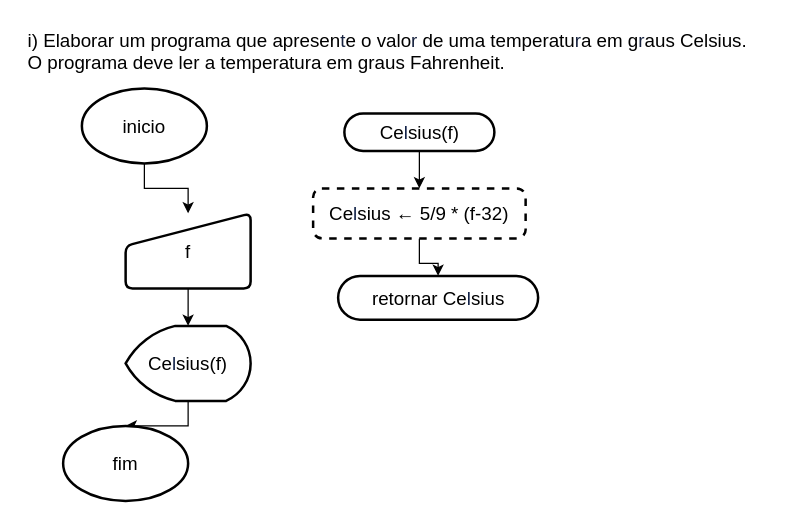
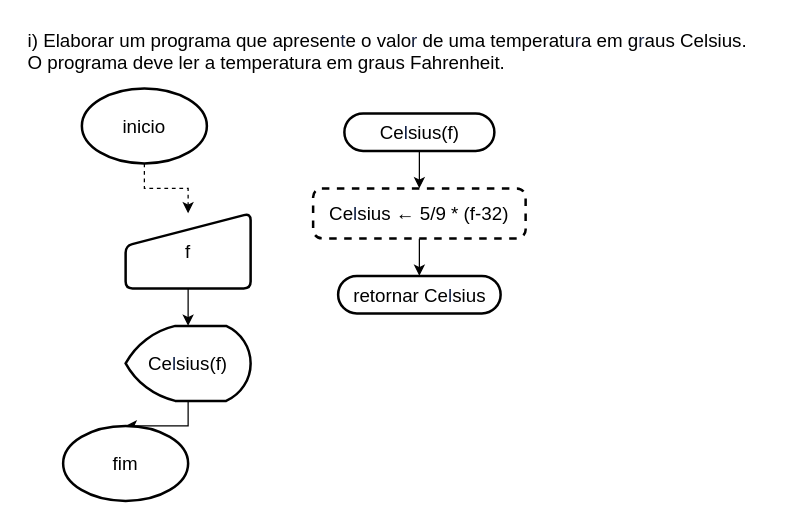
  <mxCell id="0" />
  <mxCell id="1" parent="0" />
  <mxCell id="2" value="&lt;span class=&quot;fontstyle0&quot; style=&quot;font-size: 15px;&quot;&gt;i)&amp;nbsp;&lt;/span&gt;&lt;span class=&quot;fontstyle0&quot;&gt;Elaborar um programa que apresen&lt;/span&gt;&lt;span style=&quot;color:rgb(22,33,61);&quot; class=&quot;fontstyle0&quot;&gt;t&lt;/span&gt;&lt;span class=&quot;fontstyle0&quot;&gt;e o valo&lt;/span&gt;&lt;span style=&quot;color:rgb(22,33,61);&quot; class=&quot;fontstyle0&quot;&gt;r &lt;/span&gt;&lt;span class=&quot;fontstyle0&quot;&gt;de uma temperatu&lt;/span&gt;&lt;span style=&quot;color:rgb(22,33,61);&quot; class=&quot;fontstyle0&quot;&gt;r&lt;/span&gt;&lt;span class=&quot;fontstyle0&quot;&gt;a em g&lt;/span&gt;&lt;span style=&quot;color:rgb(22,33,61);&quot; class=&quot;fontstyle0&quot;&gt;r&lt;/span&gt;&lt;span class=&quot;fontstyle0&quot;&gt;aus Celsius.&lt;br&gt;O programa deve ler a temperatura em graus Fahrenheit.&lt;/span&gt; " style="text;html=1;align=left;verticalAlign=middle;resizable=0;points=[];autosize=1;strokeColor=none;fillColor=none;fontSize=15;" parent="1" vertex="1"><mxGeometry y="20" width="590" height="40" as="geometry" x="20" /></mxCell>
  <mxCell id="3" value="" style="edgeStyle=orthogonalEdgeStyle;rounded=0;orthogonalLoop=1;jettySize=auto;html=1;fontSize=15;" parent="1" source="4" target="7" edge="1"><mxGeometry relative="1" as="geometry" /></mxCell>
  <mxCell id="4" value="&lt;span style=&quot;text-align: left;&quot; class=&quot;fontstyle0&quot;&gt;Ce&lt;/span&gt;&lt;span style=&quot;text-align: left; color: rgb(17, 33, 71);&quot; class=&quot;fontstyle0&quot;&gt;l&lt;/span&gt;&lt;span style=&quot;text-align: left;&quot; class=&quot;fontstyle0&quot;&gt;sius(f)&lt;/span&gt;" style="html=1;dashed=0;whitespace=wrap;shape=mxgraph.dfd.start;fontSize=15;strokeWidth=2;" parent="1" vertex="1"><mxGeometry x="275" y="90" width="120" height="30" as="geometry" /></mxCell>
- <mxCell id="5" value="retornar&amp;nbsp;&lt;span style=&quot;text-align: left;&quot; class=&quot;fontstyle0&quot;&gt;Ce&lt;/span&gt;&lt;span style=&quot;text-align: left; color: rgb(17, 33, 71);&quot; class=&quot;fontstyle0&quot;&gt;l&lt;/span&gt;&lt;span style=&quot;text-align: left;&quot; class=&quot;fontstyle0&quot;&gt;sius&lt;/span&gt;" style="html=1;dashed=0;whitespace=wrap;shape=mxgraph.dfd.start;fontSize=15;strokeWidth=2;" parent="1" vertex="1"><mxGeometry x="270" y="220" width="160" height="35" as="geometry" /></mxCell>
+ <mxCell id="5" value="retornar&amp;nbsp;&lt;span style=&quot;text-align: left;&quot; class=&quot;fontstyle0&quot;&gt;Ce&lt;/span&gt;&lt;span style=&quot;text-align: left; color: rgb(17, 33, 71);&quot; class=&quot;fontstyle0&quot;&gt;l&lt;/span&gt;&lt;span style=&quot;text-align: left;&quot; class=&quot;fontstyle0&quot;&gt;sius&lt;/span&gt;" style="html=1;dashed=0;whitespace=wrap;shape=mxgraph.dfd.start;fontSize=15;strokeWidth=2;" parent="1" vertex="1"><mxGeometry x="270" y="220" width="130" height="30" as="geometry" /></mxCell>
  <mxCell id="6" value="" style="edgeStyle=orthogonalEdgeStyle;rounded=0;orthogonalLoop=1;jettySize=auto;html=1;" parent="1" source="7" target="5" edge="1"><mxGeometry relative="1" as="geometry" /></mxCell>
  <mxCell id="7" value="&lt;span style=&quot;text-align: left&quot; class=&quot;fontstyle0&quot;&gt;Ce&lt;/span&gt;&lt;span style=&quot;text-align: left ; color: rgb(17 , 33 , 71)&quot; class=&quot;fontstyle0&quot;&gt;l&lt;/span&gt;&lt;span style=&quot;text-align: left&quot; class=&quot;fontstyle0&quot;&gt;sius ← 5/9 * (f-32)&lt;/span&gt;" style="rounded=1;whiteSpace=wrap;html=1;absoluteArcSize=1;arcSize=14;strokeWidth=2;fontSize=15;dashed=1;" parent="1" vertex="1"><mxGeometry x="250" y="150" width="170" height="40" as="geometry" /></mxCell>
  <mxCell id="8" value="" style="edgeStyle=orthogonalEdgeStyle;rounded=0;orthogonalLoop=1;jettySize=auto;html=1;" parent="1" source="9" target="12" edge="1"><mxGeometry relative="1" as="geometry" /></mxCell>
  <mxCell id="9" value="&lt;span style=&quot;text-align: left;&quot; class=&quot;fontstyle0&quot;&gt;Ce&lt;/span&gt;&lt;span style=&quot;text-align: left; color: rgb(17, 33, 71);&quot; class=&quot;fontstyle0&quot;&gt;l&lt;/span&gt;&lt;span style=&quot;text-align: left;&quot; class=&quot;fontstyle0&quot;&gt;sius(f)&lt;/span&gt;" style="strokeWidth=2;html=1;shape=mxgraph.flowchart.display;whiteSpace=wrap;fontSize=15;" parent="1" vertex="1"><mxGeometry x="100" y="260" width="100" height="60" as="geometry" /></mxCell>
  <mxCell id="10" value="" style="edgeStyle=orthogonalEdgeStyle;rounded=0;orthogonalLoop=1;jettySize=auto;html=1;" parent="1" source="11" target="9" edge="1"><mxGeometry relative="1" as="geometry" /></mxCell>
  <mxCell id="11" value="f" style="html=1;strokeWidth=2;shape=manualInput;whiteSpace=wrap;rounded=1;size=26;arcSize=11;fontSize=15;" parent="1" vertex="1"><mxGeometry x="100" y="170" width="100" height="60" as="geometry" /></mxCell>
  <mxCell id="12" value="fim" style="strokeWidth=2;html=1;shape=mxgraph.flowchart.start_1;whiteSpace=wrap;fontSize=15;" parent="1" vertex="1"><mxGeometry x="50" y="340" width="100" height="60" as="geometry" /></mxCell>
- <mxCell id="13" value="" style="edgeStyle=orthogonalEdgeStyle;rounded=0;orthogonalLoop=1;jettySize=auto;html=1;fontSize=15;" parent="1" source="14" target="11" edge="1"><mxGeometry relative="1" as="geometry" /></mxCell>
+ <mxCell id="13" value="" style="edgeStyle=orthogonalEdgeStyle;rounded=0;orthogonalLoop=1;jettySize=auto;html=1;fontSize=15;dashed=1;" parent="1" source="14" target="11" edge="1"><mxGeometry relative="1" as="geometry" /></mxCell>
  <mxCell id="14" value="inicio" style="strokeWidth=2;html=1;shape=mxgraph.flowchart.start_1;whiteSpace=wrap;fontSize=15;" parent="1" vertex="1"><mxGeometry x="65" y="70" width="100" height="60" as="geometry" /></mxCell>
